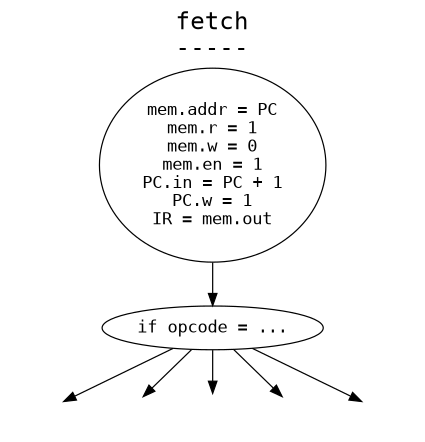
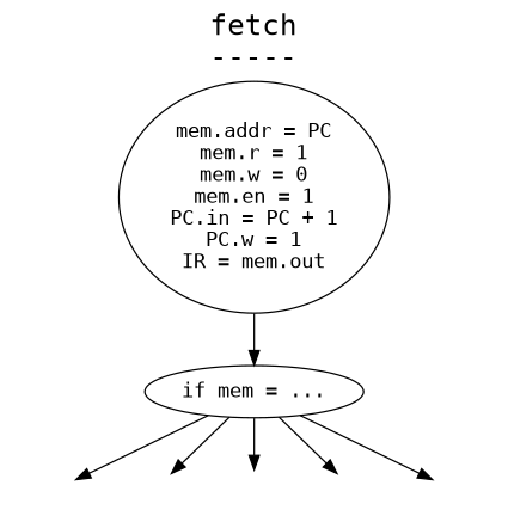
  digraph {
    fontname=mono
    fontsize=20
    label="fetch\n-----\n"
    labelloc=t
    node [fontname=mono shape=oval style=invisible]
    n1 [label="mem.addr = PC\nmem.r = 1\nmem.w = 0\nmem.en = 1\nPC.in = PC + 1\nPC.w = 1\nIR = mem.out" style=""]
-   n2 [label="if opcode = ..." style=""]
+   n2 [label="if mem = ..." style=""]
    X1
    X2
    X3
    X4
    X5
    n1 -> n2
    n2 -> X1
    n2 -> X2
    n2 -> X3
    n2 -> X4
    n2 -> X5
  }
